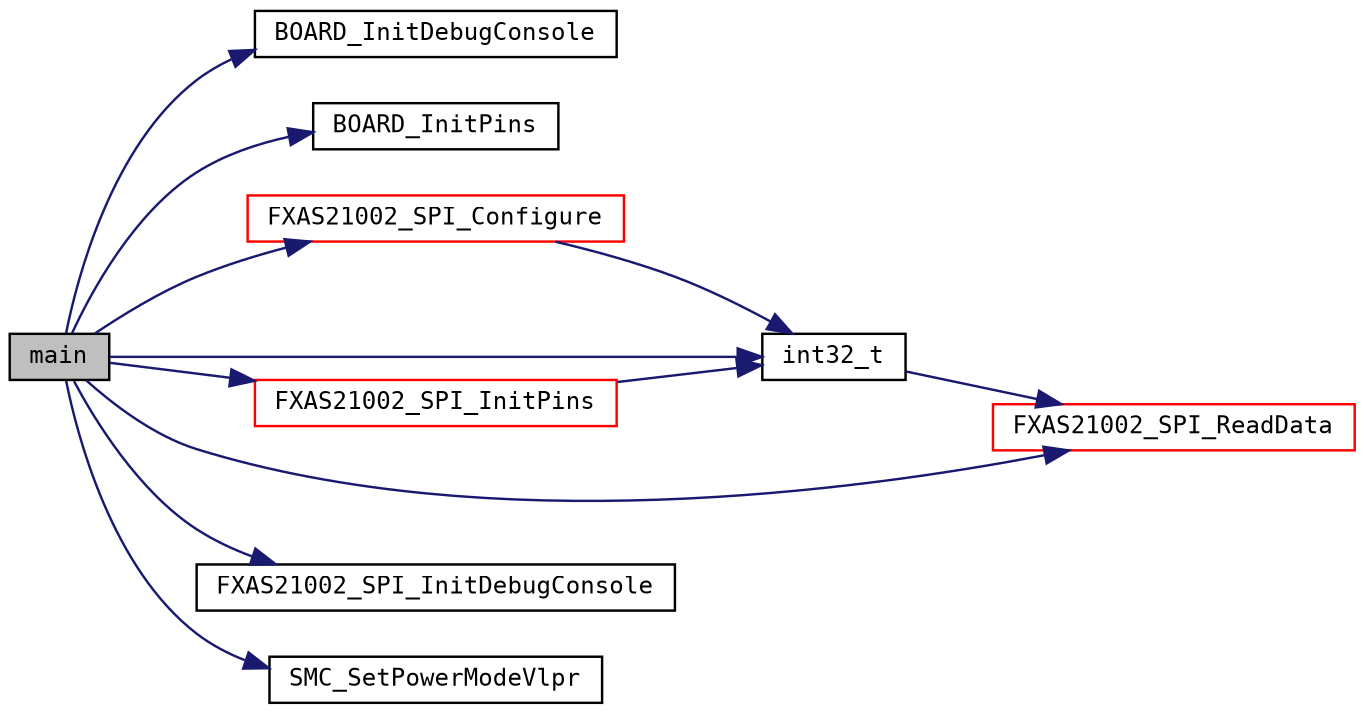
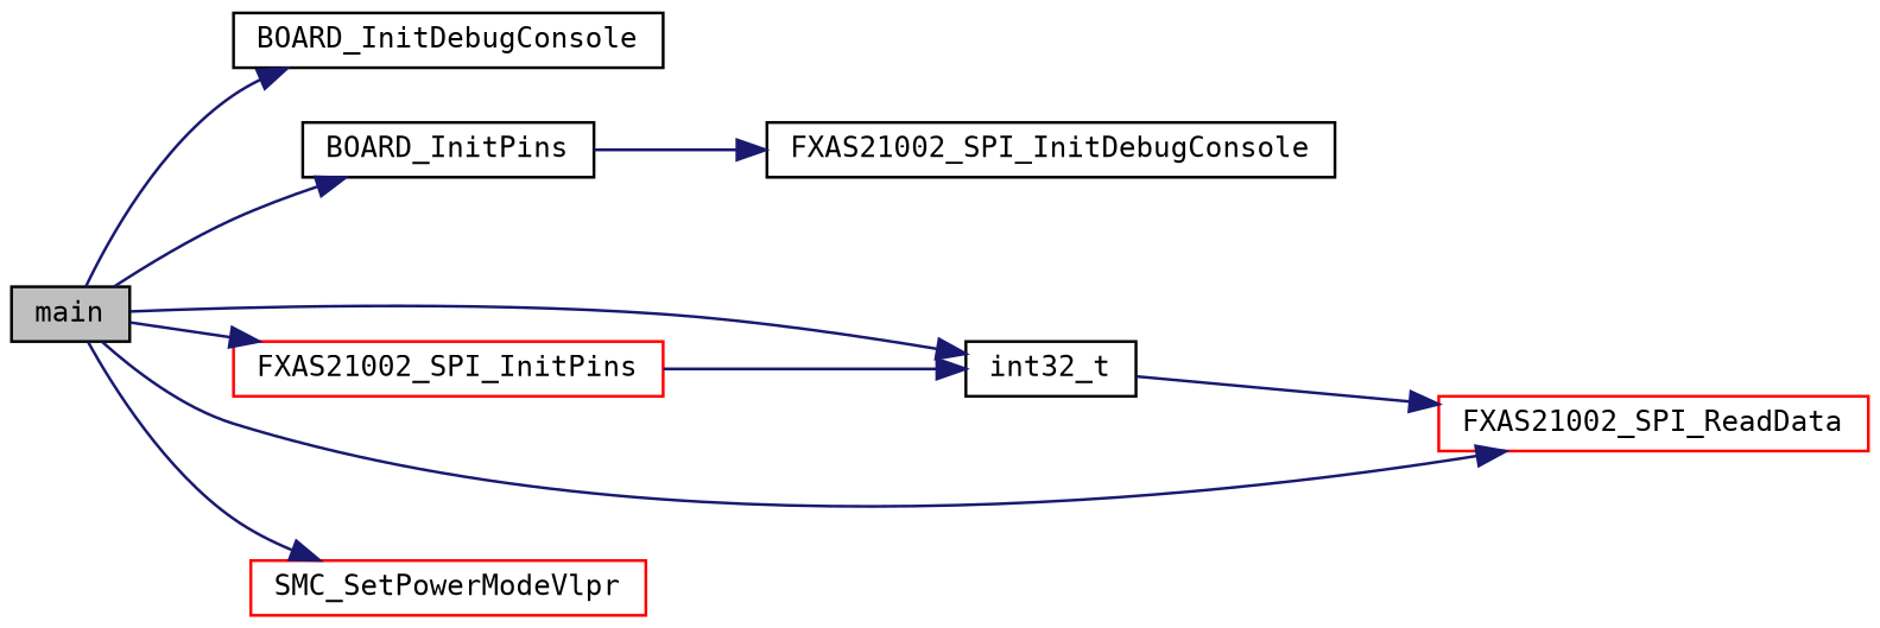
  digraph {
    fontname="DejaVu Sans Mono"
    rankdir=LR
    node [color=black fillcolor=white fontname="DejaVu Sans Mono" fontsize=10 shape=record style=filled]
    edge [color=midnightblue fontname="DejaVu Sans Mono" fontsize=10 labelfontname=Helvetica labelfontsize=10 style=solid]
    n1 [fillcolor=grey75 fontcolor=black height=0.2 label=main width=0.4]
    n2 [height=0.2 label=BOARD_InitDebugConsole width=0.4]
    n3 [height=0.2 label=BOARD_InitPins width=0.4]
-   n4 [color=red height=0.2 label=FXAS21002_SPI_Configure width=0.4]
    n5 [height=0.2 label=int32_t width=0.4]
    n6 [color=red height=0.2 label=FXAS21002_SPI_InitPins width=0.4]
    n7 [color=red height=0.2 label=FXAS21002_SPI_ReadData width=0.4]
    n8 [height=0.2 label=FXAS21002_SPI_InitDebugConsole width=0.4]
-   n9 [height=0.2 label=SMC_SetPowerModeVlpr width=0.4]
+   n9 [color=red height=0.2 label=SMC_SetPowerModeVlpr width=0.4]
    n1 -> n2
    n1 -> n3
-   n1 -> n4
    n1 -> n5
    n1 -> n6
    n1 -> n7
-   n1 -> n8
+   n3 -> n8
    n1 -> n9
-   n4 -> n5
    n5 -> n7
    n6 -> n5
  }
